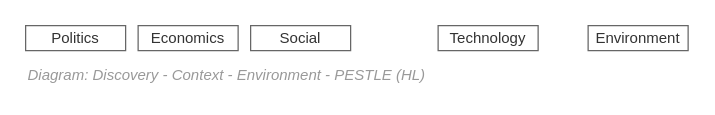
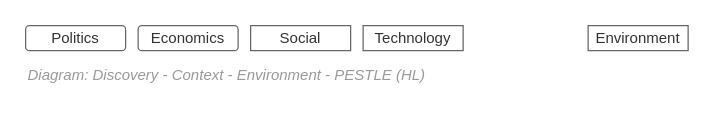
  <mxCell id="0" />
  <mxCell id="1" parent="0" />
  <mxCell id="2" value="Title" style="" parent="0" />
  <mxCell id="3" value="PESTEL" style="" parent="0" />
- <mxCell id="4" value="Politics" style="rounded=0;whiteSpace=wrap;html=1;shadow=0;glass=0;comic=0;strokeColor=#666666;fillColor=none;fontSize=12;align=center;fontColor=#333333;" parent="3" vertex="1"><mxGeometry x="20" y="20" width="80" height="20" as="geometry" /></mxCell>
- <mxCell id="5" value="Economics" style="rounded=0;whiteSpace=wrap;html=1;shadow=0;glass=0;comic=0;strokeColor=#666666;fillColor=none;fontSize=12;align=center;fontColor=#333333;" parent="3" vertex="1"><mxGeometry x="110" y="20" width="80" height="20" as="geometry" /></mxCell>
+ <mxCell id="4" value="Politics" style="whiteSpace=wrap;html=1;shadow=0;glass=0;comic=0;strokeColor=#666666;fillColor=none;fontSize=12;align=center;fontColor=#333333;rounded=1;" parent="3" vertex="1"><mxGeometry x="20" y="20" width="80" height="20" as="geometry" /></mxCell>
+ <mxCell id="5" value="Economics" style="whiteSpace=wrap;html=1;shadow=0;glass=0;comic=0;strokeColor=#666666;fillColor=none;fontSize=12;align=center;fontColor=#333333;rounded=1;" parent="3" vertex="1"><mxGeometry x="110" y="20" width="80" height="20" as="geometry" /></mxCell>
  <mxCell id="6" value="Social" style="rounded=0;whiteSpace=wrap;html=1;shadow=0;glass=0;comic=0;strokeColor=#666666;fillColor=none;fontSize=12;align=center;fontColor=#333333;" parent="3" vertex="1"><mxGeometry x="200" y="20" width="80" height="20" as="geometry" /></mxCell>
- <mxCell id="7" value="Technology" style="rounded=0;whiteSpace=wrap;html=1;shadow=0;glass=0;comic=0;strokeColor=#666666;fillColor=none;fontSize=12;align=center;fontColor=#333333;" parent="3" vertex="1"><mxGeometry x="350" y="20" width="80" height="20" as="geometry" /></mxCell>
+ <mxCell id="7" value="Technology" style="rounded=0;whiteSpace=wrap;html=1;shadow=0;glass=0;comic=0;strokeColor=#666666;fillColor=none;fontSize=12;align=center;fontColor=#333333;" parent="3" vertex="1"><mxGeometry x="290" y="20" width="80" height="20" as="geometry" /></mxCell>
  <mxCell id="8" value="Environment" style="rounded=0;whiteSpace=wrap;html=1;shadow=0;glass=0;comic=0;strokeColor=#666666;fillColor=none;fontSize=12;align=center;fontColor=#333333;" parent="3" vertex="1"><mxGeometry x="470" y="20" width="80" height="20" as="geometry" /></mxCell>
  <mxCell id="9" value="Archimate" style="" parent="0" />
  <mxCell id="10" value="&lt;i&gt;Diagram: Discovery - Context - Environment - PESTLE (HL)&lt;/i&gt;" style="text;html=1;strokeColor=none;fillColor=none;align=left;verticalAlign=middle;whiteSpace=wrap;rounded=0;fontSize=12;fontColor=#999999;" parent="9" vertex="1"><mxGeometry x="20" y="50" width="530" height="20" as="geometry" /></mxCell>
  <mxCell id="11" value="Boxes &amp; Lines" style="" parent="0" />
